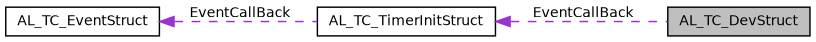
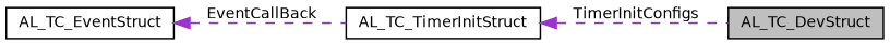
  digraph {
    rankdir=LR
    node [color=black fillcolor=white fontname=Helvetica fontsize=10 shape=record style=filled]
    edge [color=darkorchid3 dir=back fontname=Helvetica fontsize=10 labelfontname=Helvetica labelfontsize=10 style=dashed]
    n1 [fillcolor=grey75 fontcolor=black height=0.2 label=AL_TC_DevStruct width=0.4]
    n2 [height=0.2 label=AL_TC_TimerInitStruct width=0.4]
    n3 [height=0.2 label=AL_TC_EventStruct width=0.4]
-   n2 -> n1 [label=" EventCallBack"]
+   n2 -> n1 [label=" TimerInitConfigs"]
    n3 -> n2 [label=" EventCallBack"]
  }
